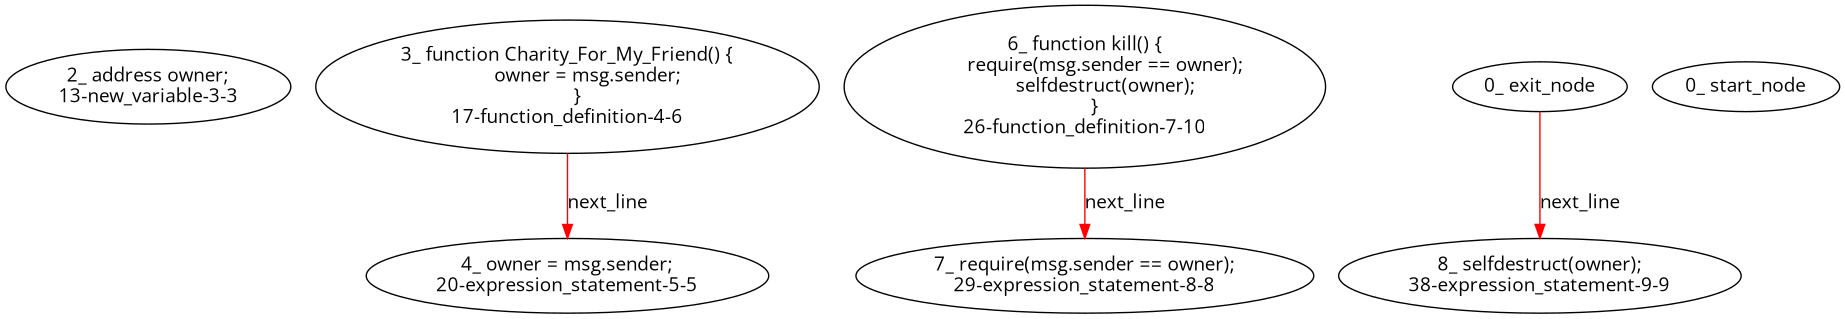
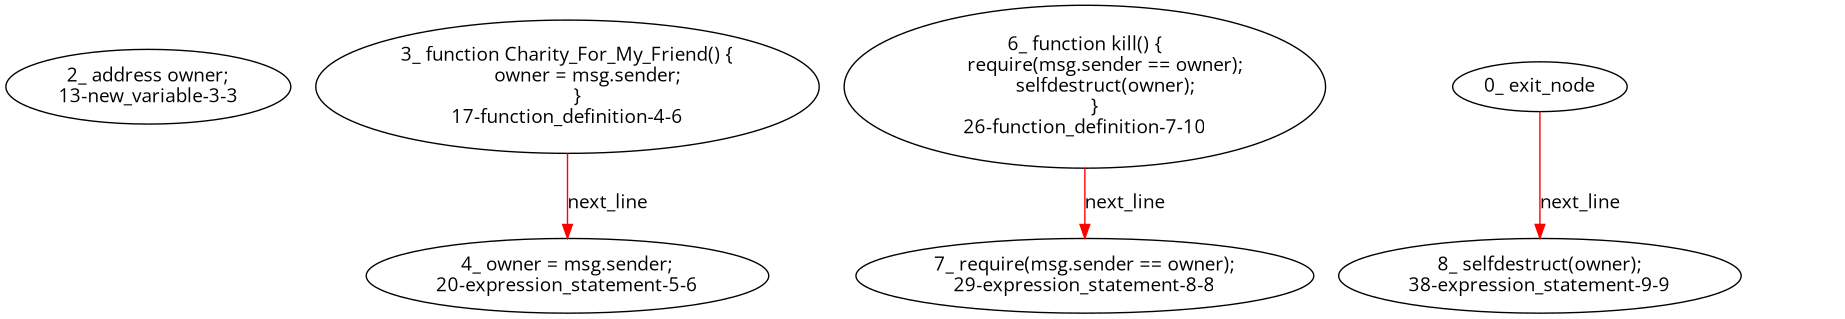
  digraph {
    fontname="Open Sans"
    node [fontname="Open Sans" type_label=expression_statement]
    edge [color=red controlflow_type=next_line edge_type=CFG_edge fontname="Open Sans"]
    n1 [label="2_ address owner;\n13-new_variable-3-3" type_label=new_variable]
    n2 [label="3_ function Charity_For_My_Friend() {\n        owner = msg.sender;\n    }\n17-function_definition-4-6" method="Charity_For_My_Friend()" type_label=function_definition]
-   n3 [label="4_ owner = msg.sender;\n20-expression_statement-5-5" method="Charity_For_My_Friend()"]
+   n3 [label="4_ owner = msg.sender;\n20-expression_statement-5-6" method="Charity_For_My_Friend()"]
    n4 [label="6_ function kill() {\n        require(msg.sender == owner);\n        selfdestruct(owner);\n    }\n26-function_definition-7-10" method="kill()" type_label=function_definition]
    n5 [label="7_ require(msg.sender == owner);\n29-expression_statement-8-8" method="kill()"]
    n6 [label="8_ selfdestruct(owner);\n38-expression_statement-9-9" method="kill()"]
-   n7 [label="0_ start_node" type_label=start]
    n8 [label="0_ exit_node" type_label=exit]
    n2 -> n3 [label=next_line]
    n4 -> n5 [label=next_line]
    n8 -> n6 [label=next_line]
  }
